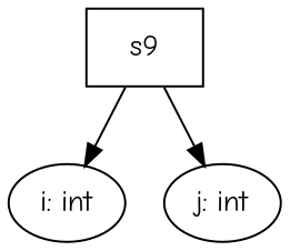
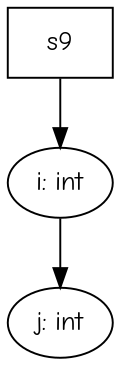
  digraph {
    fontname="Comic Neue"
    node [fontname="Comic Neue"]
    edge [fontname="Comic Neue"]
    n1 [label=s9 shape=box]
    n2 [label="i: int"]
    n3 [label="j: int"]
    n1 -> n2
-   n1 -> n3
+   n2 -> n3
  }
